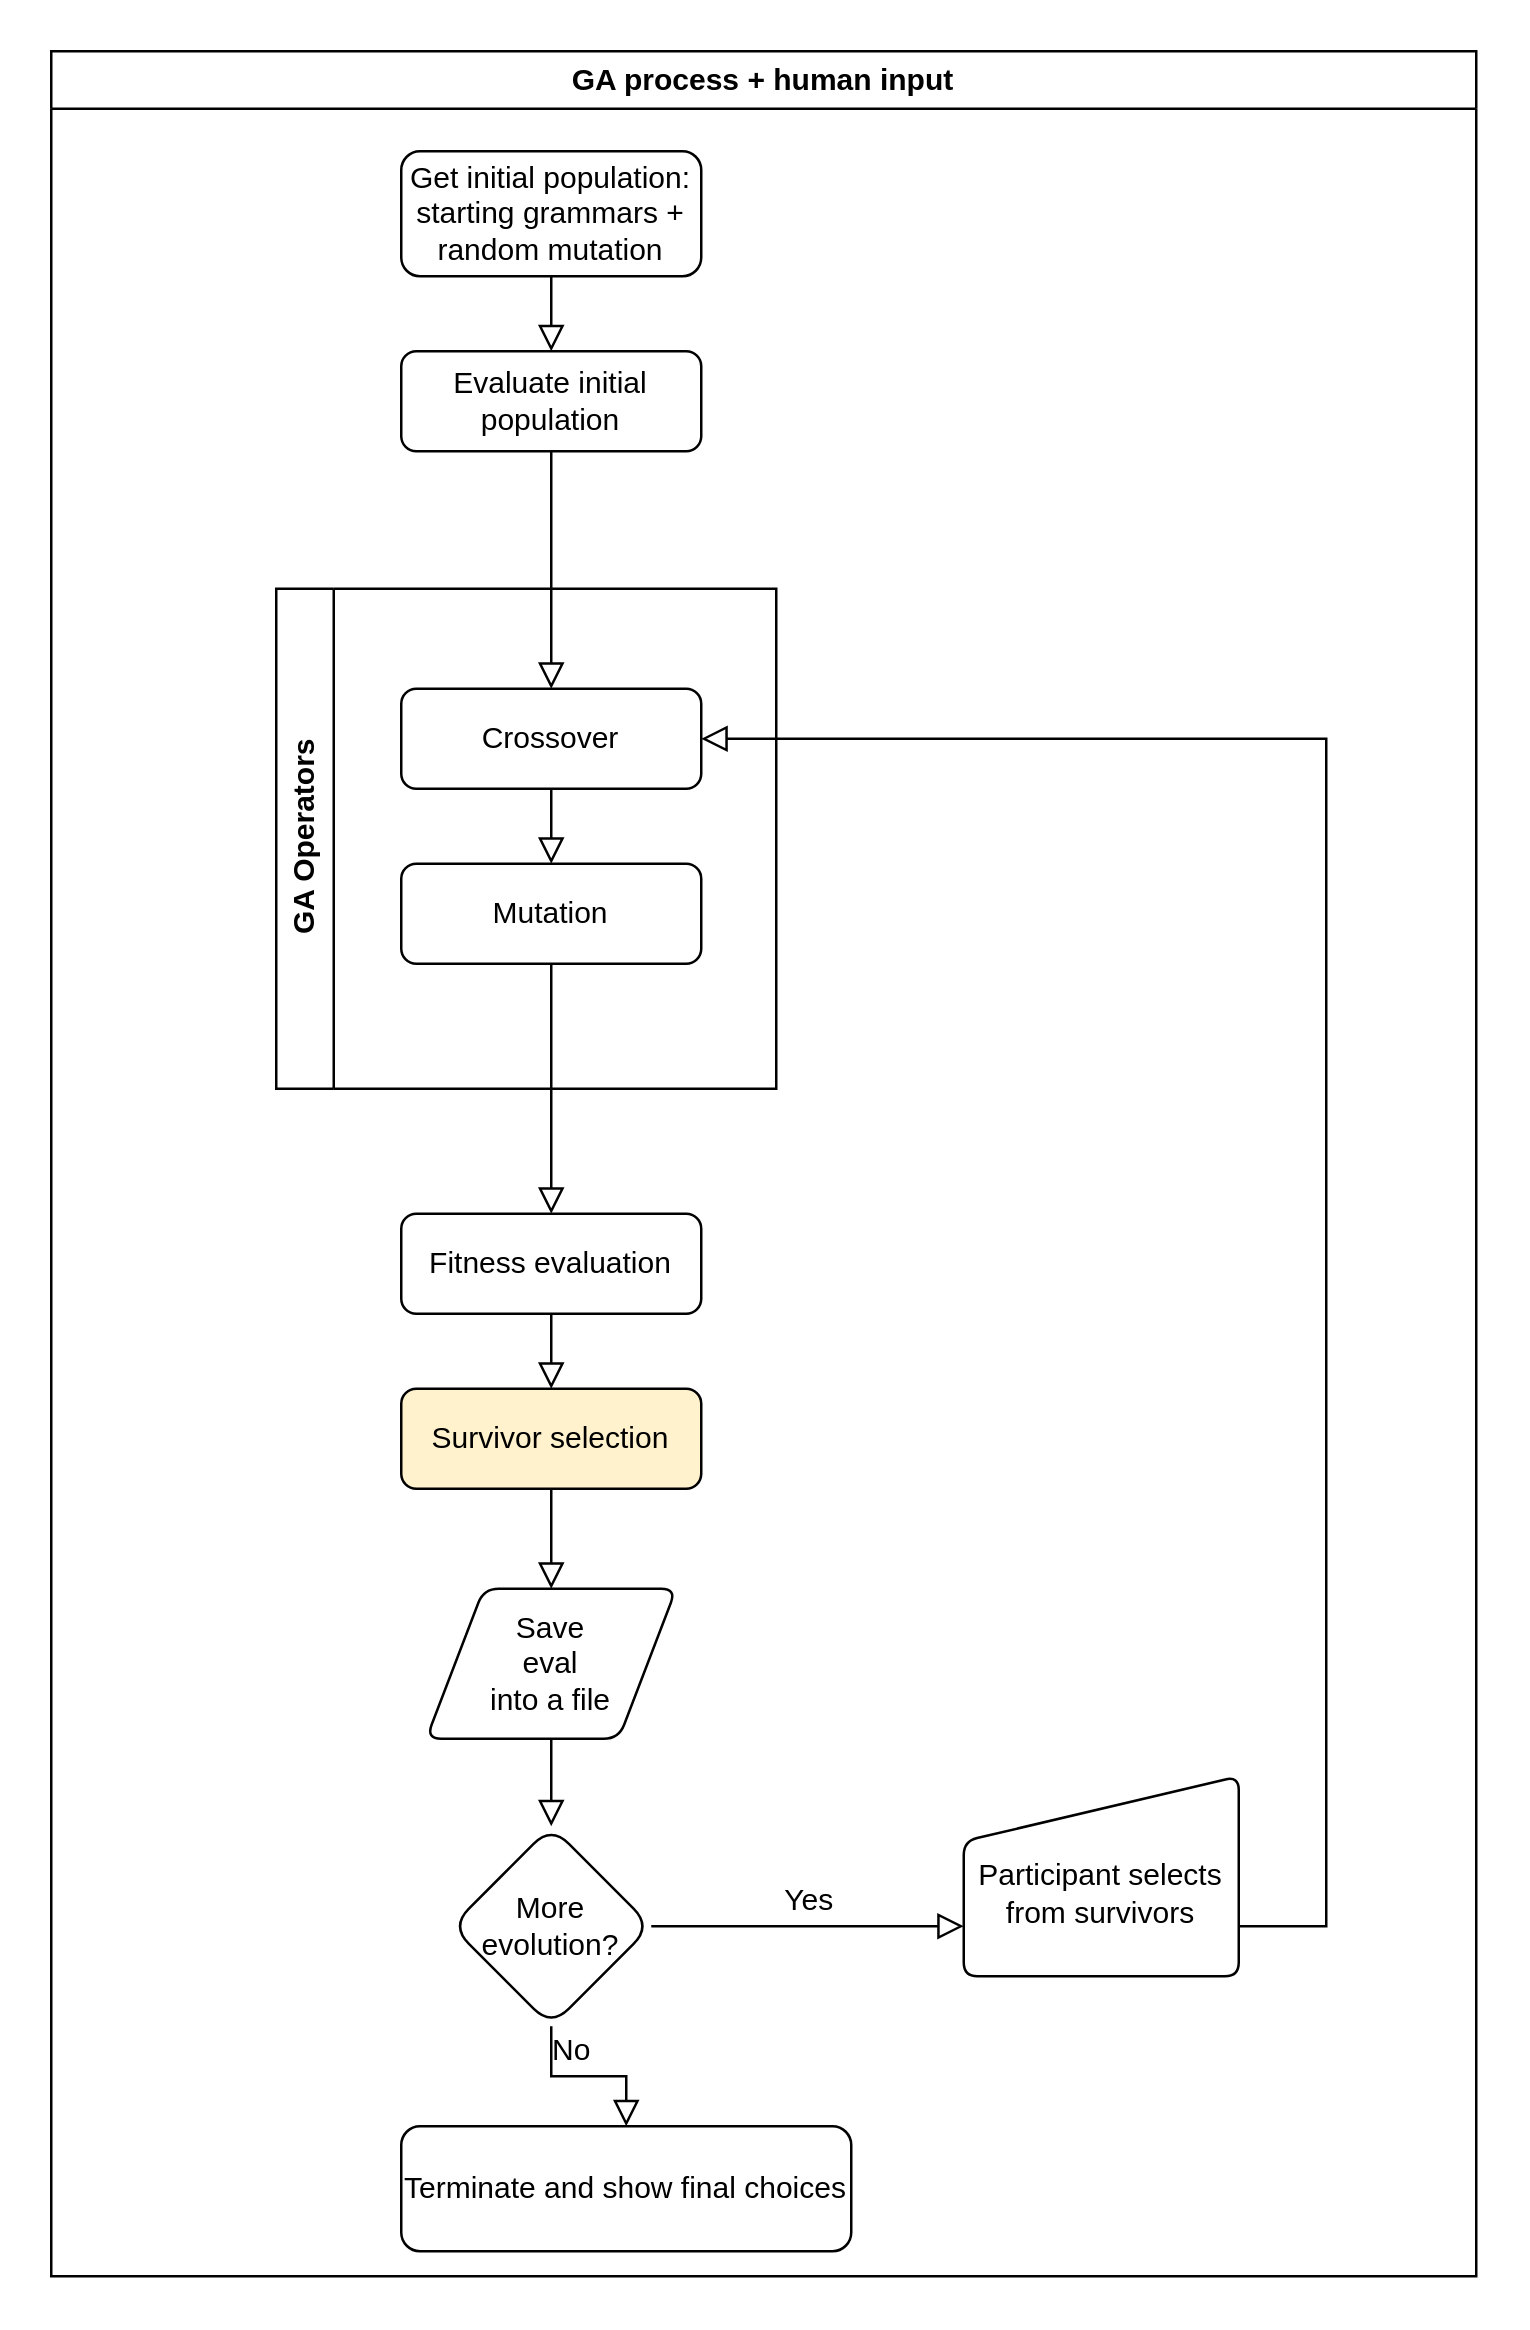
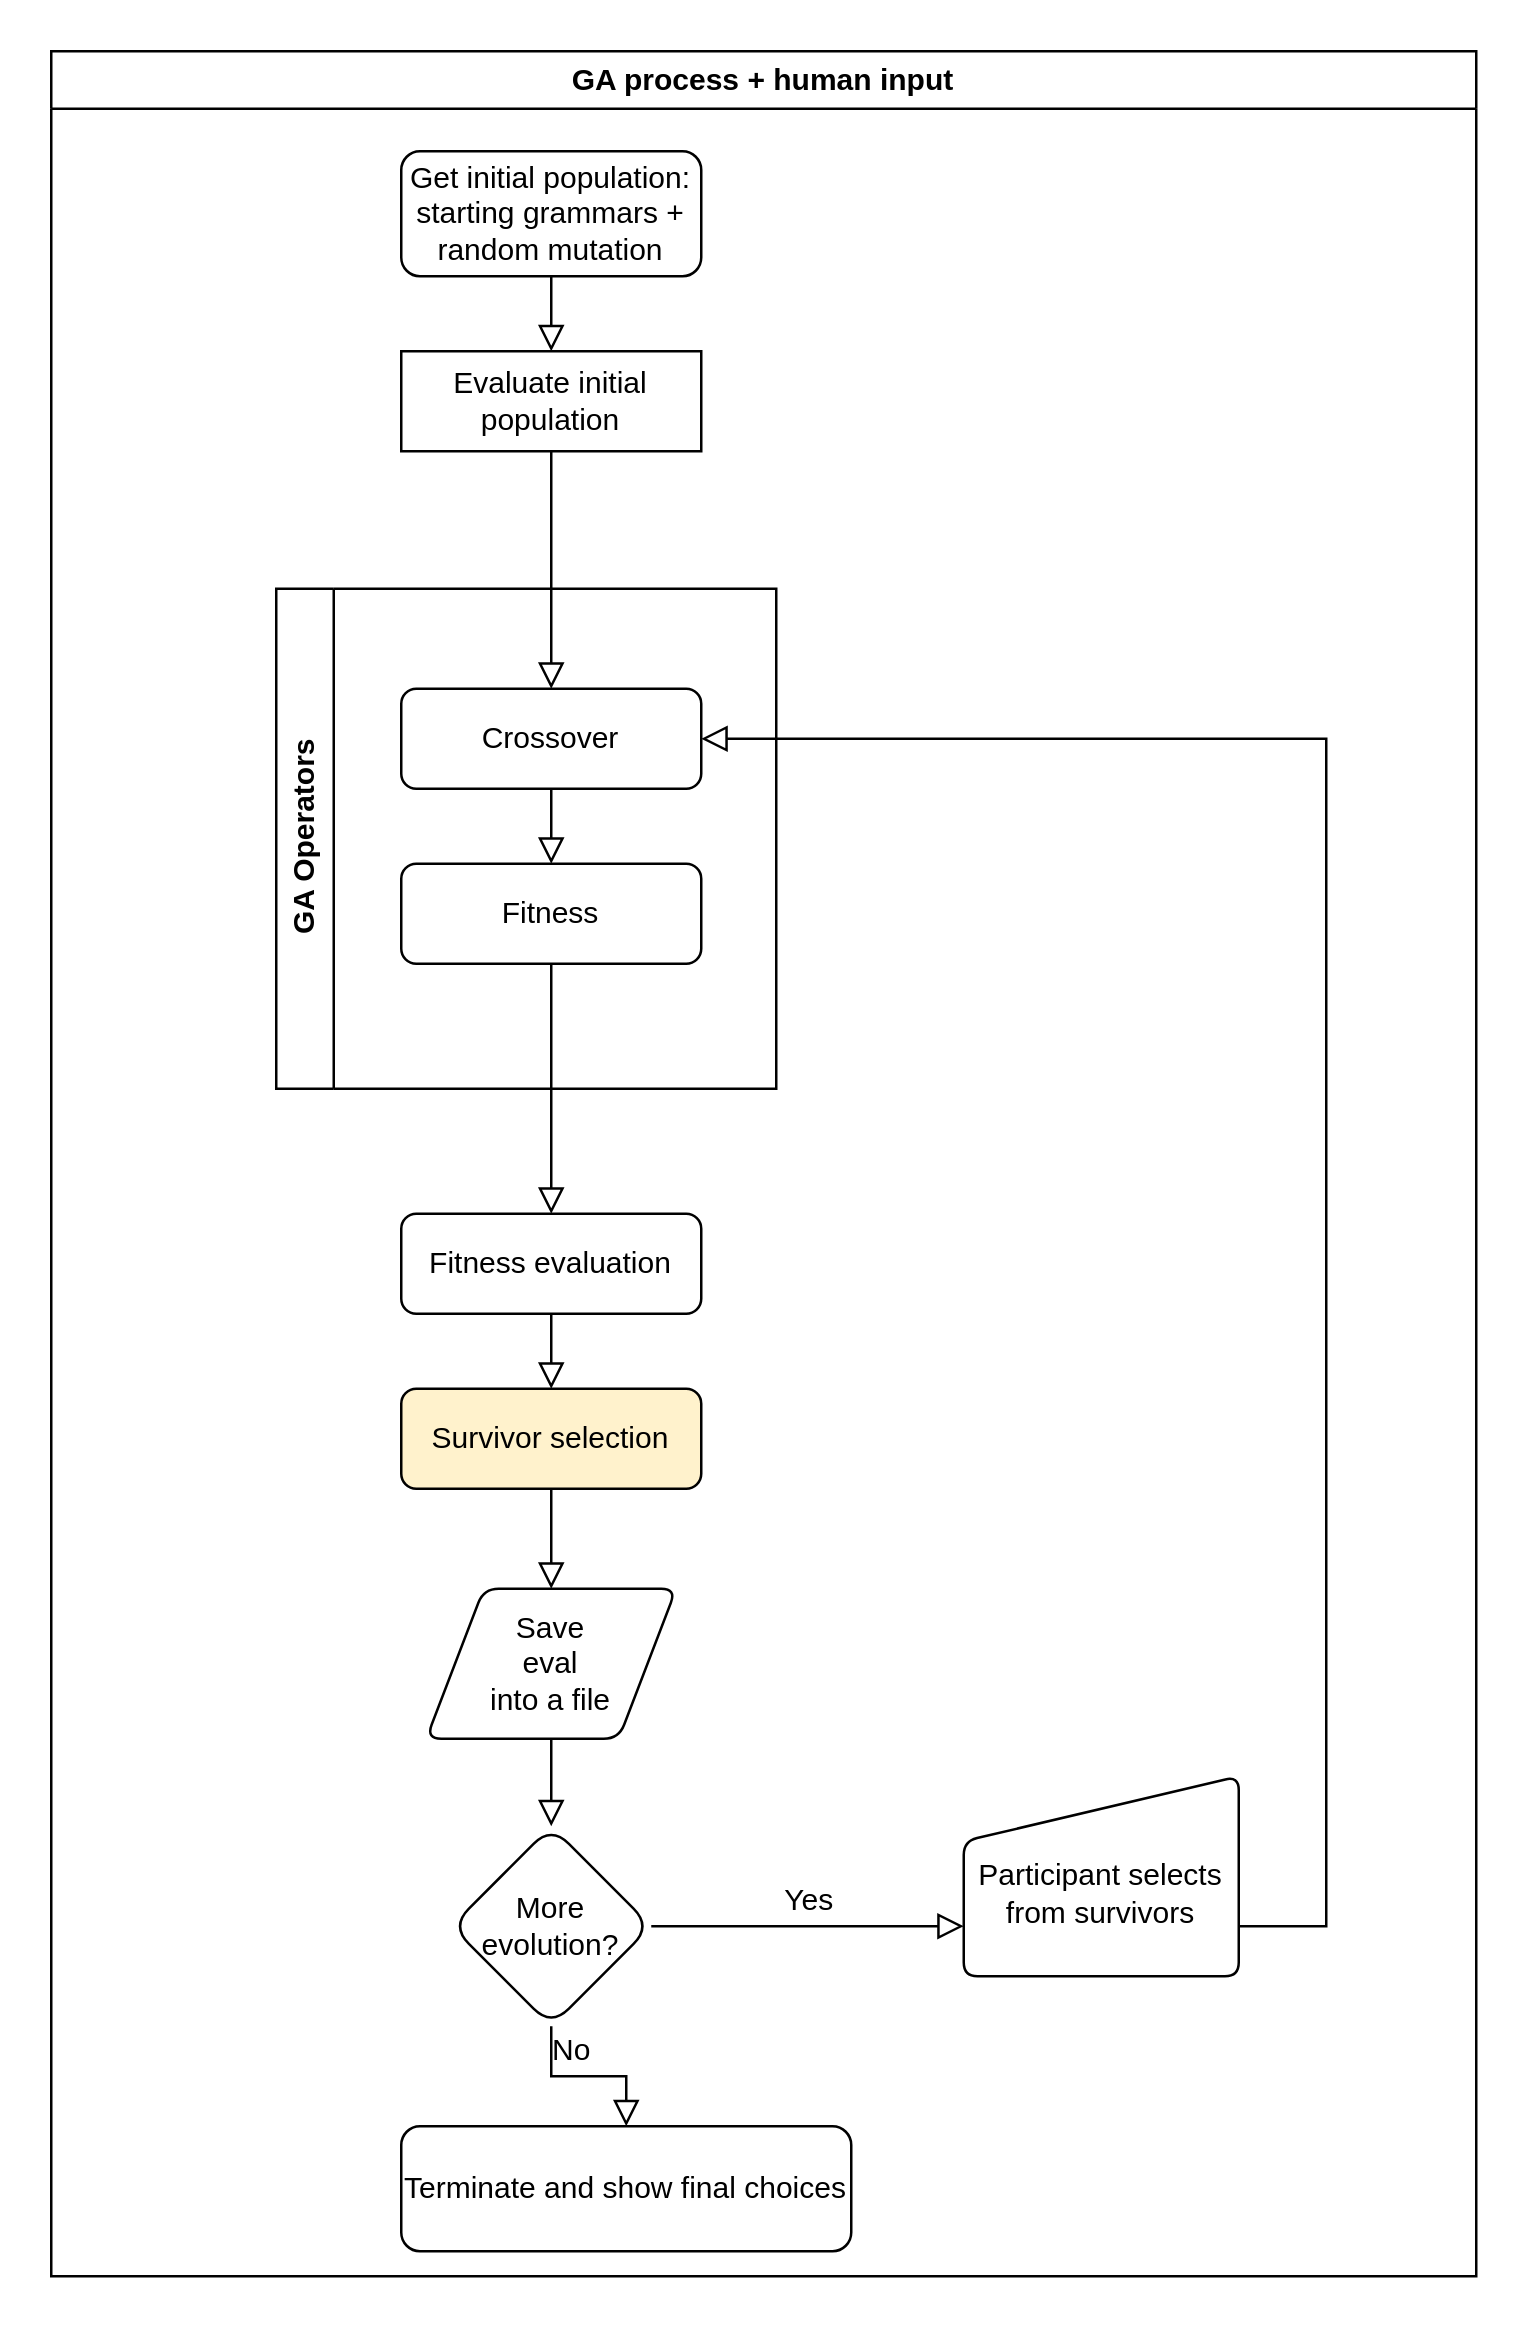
  <mxCell id="0" />
  <mxCell id="1" parent="0" />
  <mxCell id="2" value="GA process + human input" style="swimlane;whiteSpace=wrap;html=1;shadow=0;strokeColor=default;strokeWidth=1;fontFamily=Helvetica;fontSize=12;fontColor=default;fillColor=default;startSize=23;" vertex="1" parent="1"><mxGeometry x="20" y="20" width="570" height="890" as="geometry"><mxRectangle x="10" y="-20" width="190" height="30" as="alternateBounds" /></mxGeometry></mxCell>
  <mxCell id="3" value="Get initial population: starting grammars + random mutation" style="rounded=1;whiteSpace=wrap;html=1;fontSize=12;glass=0;strokeWidth=1;shadow=0;" parent="2" vertex="1"><mxGeometry x="140" y="40" width="120" height="50" as="geometry" /></mxCell>
- <mxCell id="4" value="Evaluate initial population" style="rounded=1;whiteSpace=wrap;html=1;fontSize=12;glass=0;strokeWidth=1;shadow=0;" vertex="1" parent="2"><mxGeometry x="140" y="120" width="120" height="40" as="geometry" /></mxCell>
+ <mxCell id="4" value="Evaluate initial population" style="whiteSpace=wrap;html=1;fontSize=12;glass=0;strokeWidth=1;shadow=0;rounded=0;" vertex="1" parent="2"><mxGeometry x="140" y="120" width="120" height="40" as="geometry" /></mxCell>
  <mxCell id="5" value="" style="rounded=0;html=1;jettySize=auto;orthogonalLoop=1;fontSize=11;endArrow=block;endFill=0;endSize=8;strokeWidth=1;shadow=0;labelBackgroundColor=none;edgeStyle=orthogonalEdgeStyle;entryX=0.5;entryY=0;entryDx=0;entryDy=0;" parent="2" source="3" target="4" edge="1"><mxGeometry relative="1" as="geometry"><mxPoint x="200" y="140" as="targetPoint" /></mxGeometry></mxCell>
  <mxCell id="6" style="edgeStyle=orthogonalEdgeStyle;shape=connector;rounded=0;orthogonalLoop=1;jettySize=auto;html=1;exitX=0.5;exitY=1;exitDx=0;exitDy=0;shadow=0;labelBackgroundColor=none;strokeColor=default;strokeWidth=1;fontFamily=Helvetica;fontSize=12;fontColor=default;endArrow=block;endFill=0;endSize=8;" edge="1" parent="2" source="10"><mxGeometry relative="1" as="geometry"><mxPoint x="200" y="465" as="targetPoint" /></mxGeometry></mxCell>
  <mxCell id="7" value="Survivor selection" style="whiteSpace=wrap;html=1;rounded=1;glass=0;strokeWidth=1;shadow=0;fillColor=#fff2cc;" vertex="1" parent="2"><mxGeometry x="140" y="535" width="120" height="40" as="geometry" /></mxCell>
  <mxCell id="8" value="GA Operators" style="swimlane;horizontal=0;whiteSpace=wrap;html=1;shadow=0;strokeColor=default;strokeWidth=1;fontFamily=Helvetica;fontSize=12;fontColor=default;fillColor=default;" vertex="1" parent="2"><mxGeometry x="90" y="215" width="200" height="200" as="geometry"><mxRectangle x="90" y="155" width="40" height="110" as="alternateBounds" /></mxGeometry></mxCell>
  <mxCell id="9" value="Crossover&lt;br&gt;" style="rounded=1;whiteSpace=wrap;html=1;fontSize=12;glass=0;strokeWidth=1;shadow=0;" vertex="1" parent="8"><mxGeometry x="50" y="40" width="120" height="40" as="geometry" /></mxCell>
- <mxCell id="10" value="Mutation" style="whiteSpace=wrap;html=1;rounded=1;glass=0;strokeWidth=1;shadow=0;" vertex="1" parent="8"><mxGeometry x="50" y="110" width="120" height="40" as="geometry" /></mxCell>
+ <mxCell id="10" value="Fitness" style="whiteSpace=wrap;html=1;rounded=1;glass=0;strokeWidth=1;shadow=0;" vertex="1" parent="8"><mxGeometry x="50" y="110" width="120" height="40" as="geometry" /></mxCell>
  <mxCell id="11" value="" style="edgeStyle=orthogonalEdgeStyle;shape=connector;rounded=0;orthogonalLoop=1;jettySize=auto;html=1;shadow=0;labelBackgroundColor=none;strokeColor=default;strokeWidth=1;fontFamily=Helvetica;fontSize=11;fontColor=default;endArrow=block;endFill=0;endSize=8;" edge="1" parent="8" source="9" target="10"><mxGeometry relative="1" as="geometry" /></mxCell>
  <mxCell id="12" style="edgeStyle=orthogonalEdgeStyle;shape=connector;rounded=0;orthogonalLoop=1;jettySize=auto;html=1;entryX=0.5;entryY=0;entryDx=0;entryDy=0;shadow=0;labelBackgroundColor=none;strokeColor=default;strokeWidth=1;fontFamily=Helvetica;fontSize=12;fontColor=default;endArrow=block;endFill=0;endSize=8;" edge="1" parent="2" source="13" target="7"><mxGeometry relative="1" as="geometry" /></mxCell>
  <mxCell id="13" value="Fitness evaluation" style="whiteSpace=wrap;html=1;rounded=1;glass=0;strokeWidth=1;shadow=0;" vertex="1" parent="2"><mxGeometry x="140" y="465" width="120" height="40" as="geometry" /></mxCell>
  <mxCell id="14" value="Yes" style="edgeStyle=orthogonalEdgeStyle;shape=connector;rounded=0;orthogonalLoop=1;jettySize=auto;html=1;entryX=0;entryY=0.75;entryDx=0;entryDy=0;shadow=0;labelBackgroundColor=none;strokeColor=default;strokeWidth=1;fontFamily=Helvetica;fontSize=12;fontColor=default;endArrow=block;endFill=0;endSize=8;" edge="1" parent="2" source="15" target="18"><mxGeometry y="10" relative="1" as="geometry"><mxPoint as="offset" /></mxGeometry></mxCell>
  <mxCell id="15" value="More evolution?" style="rhombus;whiteSpace=wrap;html=1;rounded=1;glass=0;strokeWidth=1;shadow=0;" vertex="1" parent="2"><mxGeometry x="160" y="710" width="80" height="80" as="geometry" /></mxCell>
  <mxCell id="16" value="" style="edgeStyle=orthogonalEdgeStyle;shape=connector;rounded=0;orthogonalLoop=1;jettySize=auto;html=1;shadow=0;labelBackgroundColor=none;strokeColor=default;strokeWidth=1;fontFamily=Helvetica;fontSize=12;fontColor=default;endArrow=block;endFill=0;endSize=8;entryX=0.5;entryY=0;entryDx=0;entryDy=0;" edge="1" parent="2" source="7" target="23"><mxGeometry relative="1" as="geometry" /></mxCell>
  <mxCell id="17" style="edgeStyle=orthogonalEdgeStyle;shape=connector;rounded=0;orthogonalLoop=1;jettySize=auto;html=1;entryX=1;entryY=0.5;entryDx=0;entryDy=0;shadow=0;labelBackgroundColor=none;strokeColor=default;strokeWidth=1;fontFamily=Helvetica;fontSize=12;fontColor=default;endArrow=block;endFill=0;endSize=8;" edge="1" parent="2" source="18" target="9"><mxGeometry relative="1" as="geometry"><Array as="points"><mxPoint x="510" y="750" /><mxPoint x="510" y="275" /></Array></mxGeometry></mxCell>
  <mxCell id="18" value="&lt;br&gt;Participant selects from survivors" style="html=1;strokeWidth=1;shape=manualInput;whiteSpace=wrap;rounded=1;size=26;arcSize=11;shadow=0;strokeColor=default;fontFamily=Helvetica;fontSize=12;fontColor=default;fillColor=default;" vertex="1" parent="2"><mxGeometry x="365" y="690" width="110" height="80" as="geometry" /></mxCell>
  <mxCell id="19" value="Terminate and show final choices" style="whiteSpace=wrap;html=1;rounded=1;glass=0;strokeWidth=1;shadow=0;" vertex="1" parent="2"><mxGeometry x="140" y="830" width="180" height="50" as="geometry" /></mxCell>
  <mxCell id="20" value="No" style="edgeStyle=orthogonalEdgeStyle;shape=connector;rounded=0;orthogonalLoop=1;jettySize=auto;html=1;shadow=0;labelBackgroundColor=none;strokeColor=default;strokeWidth=1;fontFamily=Helvetica;fontSize=12;fontColor=default;endArrow=block;endFill=0;endSize=8;entryX=0.5;entryY=0;entryDx=0;entryDy=0;" edge="1" parent="2" source="15" target="19"><mxGeometry x="-0.2" y="10" relative="1" as="geometry"><mxPoint x="200" y="840" as="targetPoint" /><mxPoint as="offset" /></mxGeometry></mxCell>
  <mxCell id="21" style="edgeStyle=orthogonalEdgeStyle;shape=connector;rounded=0;orthogonalLoop=1;jettySize=auto;html=1;shadow=0;labelBackgroundColor=none;strokeColor=default;strokeWidth=1;fontFamily=Helvetica;fontSize=12;fontColor=default;endArrow=block;endFill=0;endSize=8;exitX=0.5;exitY=1;exitDx=0;exitDy=0;entryX=0.5;entryY=0;entryDx=0;entryDy=0;" edge="1" parent="2" source="4" target="9"><mxGeometry relative="1" as="geometry"><mxPoint x="200" y="235" as="targetPoint" /><mxPoint x="200" y="180.0" as="sourcePoint" /></mxGeometry></mxCell>
  <mxCell id="22" style="edgeStyle=orthogonalEdgeStyle;shape=connector;rounded=0;orthogonalLoop=1;jettySize=auto;html=1;entryX=0.5;entryY=0;entryDx=0;entryDy=0;shadow=0;labelBackgroundColor=none;strokeColor=default;strokeWidth=1;fontFamily=Helvetica;fontSize=12;fontColor=default;endArrow=block;endFill=0;endSize=8;" edge="1" parent="2" source="23" target="15"><mxGeometry relative="1" as="geometry" /></mxCell>
  <mxCell id="23" value="Save&lt;br&gt;eval&lt;br&gt;into a file" style="shape=parallelogram;html=1;strokeWidth=1;perimeter=parallelogramPerimeter;whiteSpace=wrap;rounded=1;arcSize=12;size=0.23;shadow=0;strokeColor=default;fontFamily=Helvetica;fontSize=12;fontColor=default;fillColor=default;" vertex="1" parent="2"><mxGeometry x="150" y="615" width="100" height="60" as="geometry" /></mxCell>
